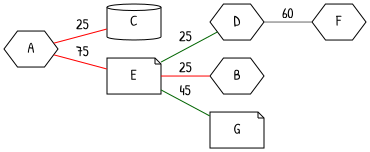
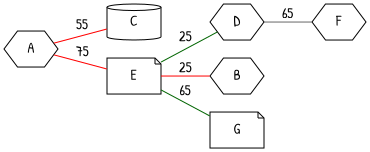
  graph {
    fontname="Patrick Hand"
    rankdir=LR
    node [fontname="Patrick Hand" shape=hexagon]
    edge [color=red fontname="Patrick Hand"]
    C [shape=cylinder]
    A
    E [shape=note]
    D
    F
    B
    G [shape=note]
-   A -- C [label=25]
+   A -- C [label=55]
    A -- E [label=75]
    E -- D [color=darkgreen label=25]
    E -- B [label=25]
-   E -- G [color=darkgreen label=45]
-   D -- F [color=gray40 label=60]
+   E -- G [color=darkgreen label=65]
+   D -- F [color=gray40 label=65]
  }
